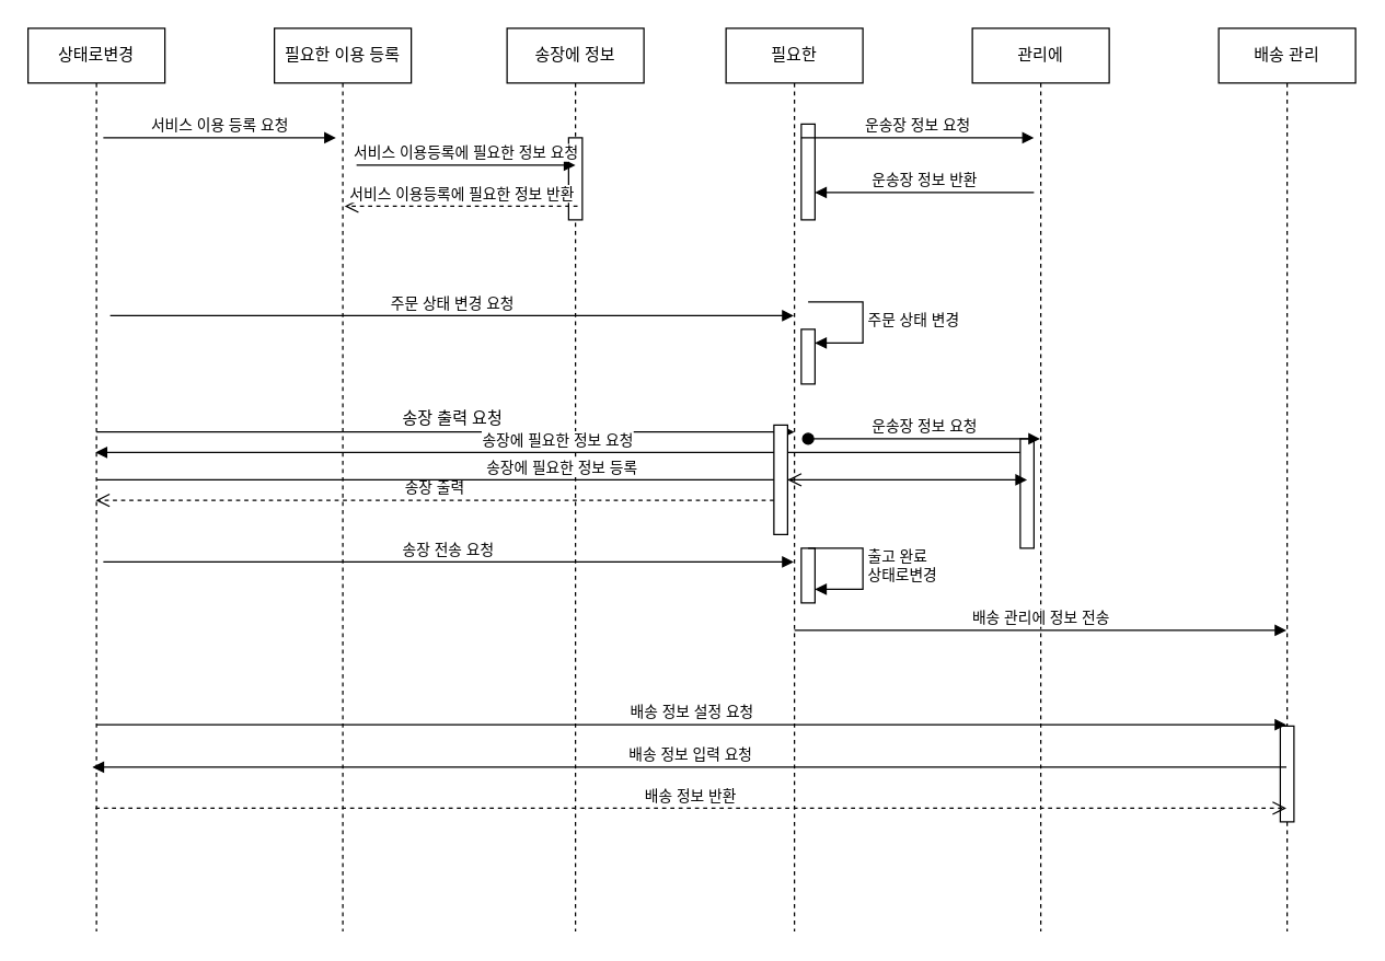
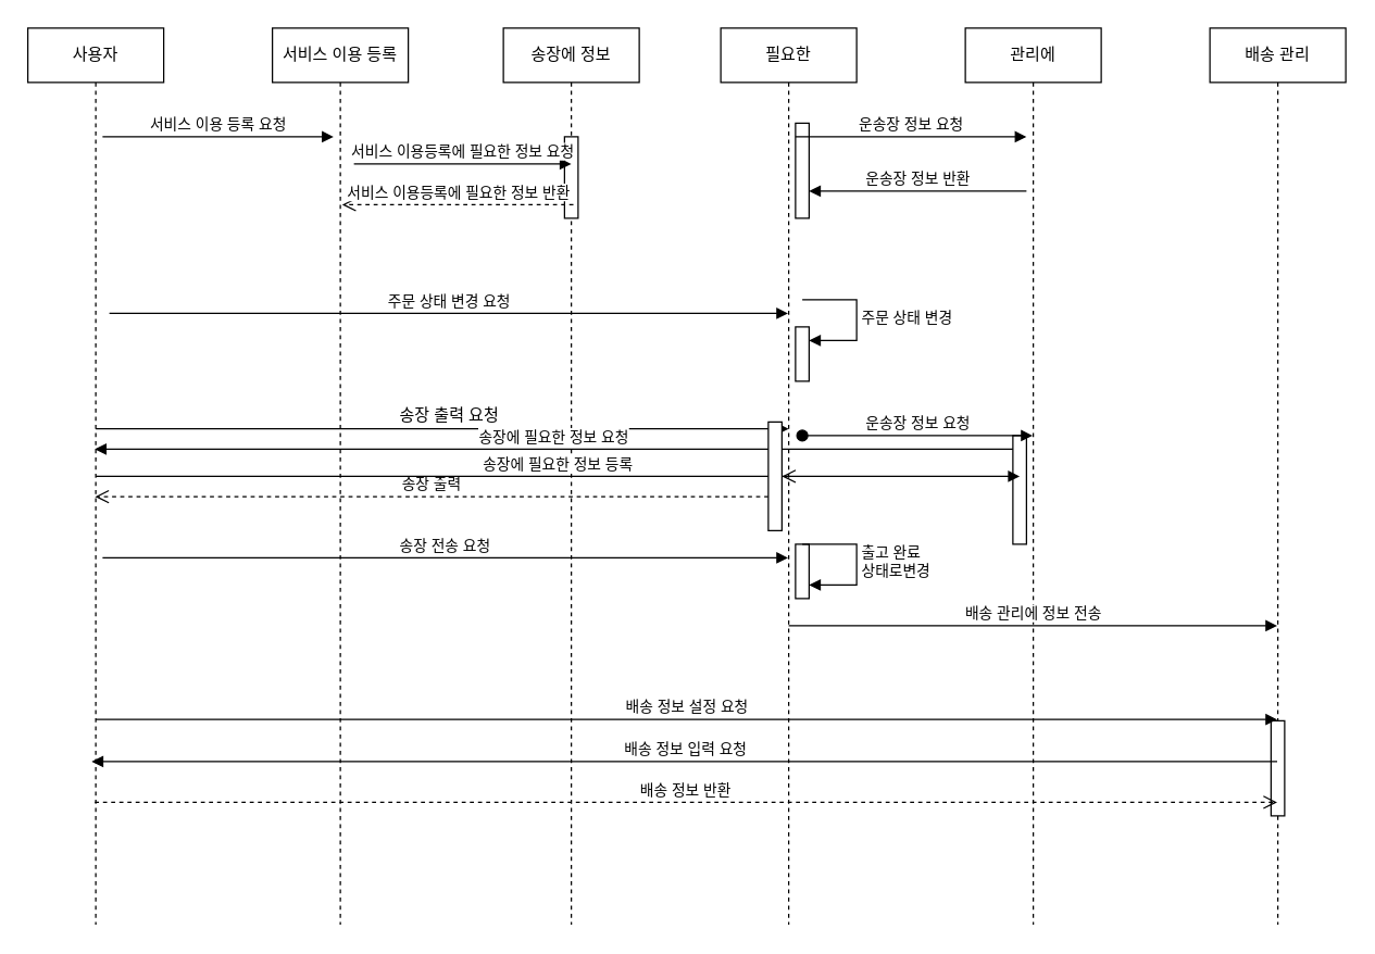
  <mxCell id="0" />
  <mxCell id="1" parent="0" />
- <mxCell id="2" value="상태로변경" style="shape=umlLifeline;perimeter=lifelinePerimeter;whiteSpace=wrap;html=1;container=0;dropTarget=0;collapsible=0;recursiveResize=0;outlineConnect=0;portConstraint=eastwest;newEdgeStyle={&quot;edgeStyle&quot;:&quot;elbowEdgeStyle&quot;,&quot;elbow&quot;:&quot;vertical&quot;,&quot;curved&quot;:0,&quot;rounded&quot;:0};" parent="1" vertex="1"><mxGeometry x="20" y="20" width="100" height="660" as="geometry" /></mxCell>
- <mxCell id="3" value="필요한 이용 등록" style="shape=umlLifeline;perimeter=lifelinePerimeter;whiteSpace=wrap;html=1;container=0;dropTarget=0;collapsible=0;recursiveResize=0;outlineConnect=0;portConstraint=eastwest;newEdgeStyle={&quot;edgeStyle&quot;:&quot;elbowEdgeStyle&quot;,&quot;elbow&quot;:&quot;vertical&quot;,&quot;curved&quot;:0,&quot;rounded&quot;:0};" parent="1" vertex="1"><mxGeometry x="200" y="20" width="100" height="660" as="geometry" /></mxCell>
+ <mxCell id="2" value="사용자" style="shape=umlLifeline;perimeter=lifelinePerimeter;whiteSpace=wrap;html=1;container=0;dropTarget=0;collapsible=0;recursiveResize=0;outlineConnect=0;portConstraint=eastwest;newEdgeStyle={&quot;edgeStyle&quot;:&quot;elbowEdgeStyle&quot;,&quot;elbow&quot;:&quot;vertical&quot;,&quot;curved&quot;:0,&quot;rounded&quot;:0};" parent="1" vertex="1"><mxGeometry x="20" y="20" width="100" height="660" as="geometry" /></mxCell>
+ <mxCell id="3" value="서비스 이용 등록" style="shape=umlLifeline;perimeter=lifelinePerimeter;whiteSpace=wrap;html=1;container=0;dropTarget=0;collapsible=0;recursiveResize=0;outlineConnect=0;portConstraint=eastwest;newEdgeStyle={&quot;edgeStyle&quot;:&quot;elbowEdgeStyle&quot;,&quot;elbow&quot;:&quot;vertical&quot;,&quot;curved&quot;:0,&quot;rounded&quot;:0};" parent="1" vertex="1"><mxGeometry x="200" y="20" width="100" height="660" as="geometry" /></mxCell>
  <mxCell id="4" value="서비스 이용 등록 요청" style="html=1;verticalAlign=bottom;endArrow=block;edgeStyle=elbowEdgeStyle;elbow=vertical;curved=0;rounded=0;" parent="1" edge="1"><mxGeometry relative="1" as="geometry"><mxPoint x="75" y="100" as="sourcePoint" /><Array as="points"><mxPoint x="160" y="100" /></Array><mxPoint x="245" y="100" as="targetPoint" /></mxGeometry></mxCell>
  <mxCell id="5" value="필요한" style="shape=umlLifeline;perimeter=lifelinePerimeter;whiteSpace=wrap;html=1;container=0;dropTarget=0;collapsible=0;recursiveResize=0;outlineConnect=0;portConstraint=eastwest;newEdgeStyle={&quot;edgeStyle&quot;:&quot;elbowEdgeStyle&quot;,&quot;elbow&quot;:&quot;vertical&quot;,&quot;curved&quot;:0,&quot;rounded&quot;:0};" vertex="1" parent="1"><mxGeometry x="530" y="20" width="100" height="660" as="geometry" /></mxCell>
  <mxCell id="6" value="" style="html=1;points=[];perimeter=orthogonalPerimeter;outlineConnect=0;targetShapes=umlLifeline;portConstraint=eastwest;newEdgeStyle={&quot;edgeStyle&quot;:&quot;elbowEdgeStyle&quot;,&quot;elbow&quot;:&quot;vertical&quot;,&quot;curved&quot;:0,&quot;rounded&quot;:0};" vertex="1" parent="5"><mxGeometry x="55" y="70" width="10" height="70" as="geometry" /></mxCell>
  <mxCell id="7" value="" style="html=1;points=[[0,0,0,0,5],[0,1,0,0,-5],[1,0,0,0,5],[1,1,0,0,-5]];perimeter=orthogonalPerimeter;outlineConnect=0;targetShapes=umlLifeline;portConstraint=eastwest;newEdgeStyle={&quot;curved&quot;:0,&quot;rounded&quot;:0};" vertex="1" parent="5"><mxGeometry x="55" y="220" width="10" height="40" as="geometry" /></mxCell>
  <mxCell id="8" value="주문 상태 변경" style="html=1;align=left;spacingLeft=2;endArrow=block;rounded=0;edgeStyle=orthogonalEdgeStyle;curved=0;rounded=0;" edge="1" target="7" parent="5"><mxGeometry relative="1" as="geometry"><mxPoint x="60" y="200" as="sourcePoint" /><Array as="points"><mxPoint x="100" y="200" /><mxPoint x="100" y="230" /></Array></mxGeometry></mxCell>
  <mxCell id="9" value="" style="html=1;points=[[0,0,0,0,5],[0,1,0,0,-5],[1,0,0,0,5],[1,1,0,0,-5]];perimeter=orthogonalPerimeter;outlineConnect=0;targetShapes=umlLifeline;portConstraint=eastwest;newEdgeStyle={&quot;curved&quot;:0,&quot;rounded&quot;:0};" vertex="1" parent="5"><mxGeometry x="55" y="380" width="10" height="40" as="geometry" /></mxCell>
  <mxCell id="10" value="관리에" style="shape=umlLifeline;perimeter=lifelinePerimeter;whiteSpace=wrap;html=1;container=0;dropTarget=0;collapsible=0;recursiveResize=0;outlineConnect=0;portConstraint=eastwest;newEdgeStyle={&quot;edgeStyle&quot;:&quot;elbowEdgeStyle&quot;,&quot;elbow&quot;:&quot;vertical&quot;,&quot;curved&quot;:0,&quot;rounded&quot;:0};" vertex="1" parent="1"><mxGeometry x="710" y="20" width="100" height="660" as="geometry" /></mxCell>
  <mxCell id="11" value="" style="html=1;points=[[0,0,0,0,5],[0,1,0,0,-5],[1,0,0,0,5],[1,1,0,0,-5]];perimeter=orthogonalPerimeter;outlineConnect=0;targetShapes=umlLifeline;portConstraint=eastwest;newEdgeStyle={&quot;curved&quot;:0,&quot;rounded&quot;:0};" vertex="1" parent="10"><mxGeometry x="35" y="300" width="10" height="80" as="geometry" /></mxCell>
  <mxCell id="12" value="운송장 정보 요청" style="html=1;verticalAlign=bottom;endArrow=block;edgeStyle=elbowEdgeStyle;elbow=horizontal;curved=0;rounded=0;" edge="1" parent="1"><mxGeometry relative="1" as="geometry"><mxPoint x="585" y="100" as="sourcePoint" /><Array as="points"><mxPoint x="670" y="100" /></Array><mxPoint x="755" y="100" as="targetPoint" /></mxGeometry></mxCell>
  <mxCell id="13" value="운송장 정보 반환" style="html=1;verticalAlign=bottom;endArrow=block;edgeStyle=elbowEdgeStyle;elbow=vertical;curved=0;rounded=0;" edge="1" parent="1" target="6"><mxGeometry relative="1" as="geometry"><mxPoint x="755" y="140" as="sourcePoint" /><Array as="points"><mxPoint x="680" y="140" /></Array></mxGeometry></mxCell>
  <mxCell id="14" value="배송 관리" style="shape=umlLifeline;perimeter=lifelinePerimeter;whiteSpace=wrap;html=1;container=0;dropTarget=0;collapsible=0;recursiveResize=0;outlineConnect=0;portConstraint=eastwest;newEdgeStyle={&quot;edgeStyle&quot;:&quot;elbowEdgeStyle&quot;,&quot;elbow&quot;:&quot;vertical&quot;,&quot;curved&quot;:0,&quot;rounded&quot;:0};" vertex="1" parent="1"><mxGeometry x="890" y="20" width="100" height="660" as="geometry" /></mxCell>
  <mxCell id="15" value="" style="html=1;points=[];perimeter=orthogonalPerimeter;outlineConnect=0;targetShapes=umlLifeline;portConstraint=eastwest;newEdgeStyle={&quot;edgeStyle&quot;:&quot;elbowEdgeStyle&quot;,&quot;elbow&quot;:&quot;vertical&quot;,&quot;curved&quot;:0,&quot;rounded&quot;:0};" vertex="1" parent="14"><mxGeometry x="45" y="510" width="10" height="70" as="geometry" /></mxCell>
  <mxCell id="16" value="송장에 정보" style="shape=umlLifeline;perimeter=lifelinePerimeter;whiteSpace=wrap;html=1;container=0;dropTarget=0;collapsible=0;recursiveResize=0;outlineConnect=0;portConstraint=eastwest;newEdgeStyle={&quot;edgeStyle&quot;:&quot;elbowEdgeStyle&quot;,&quot;elbow&quot;:&quot;vertical&quot;,&quot;curved&quot;:0,&quot;rounded&quot;:0};" vertex="1" parent="1"><mxGeometry x="370" y="20" width="100" height="660" as="geometry" /></mxCell>
  <mxCell id="17" value="" style="html=1;points=[];perimeter=orthogonalPerimeter;outlineConnect=0;targetShapes=umlLifeline;portConstraint=eastwest;newEdgeStyle={&quot;edgeStyle&quot;:&quot;elbowEdgeStyle&quot;,&quot;elbow&quot;:&quot;vertical&quot;,&quot;curved&quot;:0,&quot;rounded&quot;:0};" vertex="1" parent="16"><mxGeometry x="45" y="80" width="10" height="60" as="geometry" /></mxCell>
  <mxCell id="18" value="서비스 이용등록에 필요한 정보 요청" style="html=1;verticalAlign=bottom;endArrow=block;curved=0;rounded=0;" edge="1" parent="1"><mxGeometry relative="1" as="geometry"><mxPoint x="260" y="120" as="sourcePoint" /><mxPoint x="420" y="120" as="targetPoint" /><mxPoint as="offset" /></mxGeometry></mxCell>
  <mxCell id="19" value="서비스 이용등록에 필요한 정보 반환" style="html=1;verticalAlign=bottom;endArrow=open;dashed=1;endSize=8;curved=0;rounded=0;" edge="1" parent="1"><mxGeometry relative="1" as="geometry"><mxPoint x="251.324" y="150" as="targetPoint" /><mxPoint x="421.5" y="150" as="sourcePoint" /></mxGeometry></mxCell>
  <mxCell id="20" value="주문 상태 변경 요청" style="html=1;verticalAlign=bottom;endArrow=block;edgeStyle=elbowEdgeStyle;elbow=vertical;curved=0;rounded=0;" edge="1" parent="1" target="5"><mxGeometry relative="1" as="geometry"><mxPoint x="80" y="230" as="sourcePoint" /><Array as="points"><mxPoint x="165" y="230" /></Array><mxPoint x="250" y="230" as="targetPoint" /></mxGeometry></mxCell>
  <mxCell id="21" value="" style="html=1;verticalAlign=bottom;endArrow=block;curved=0;rounded=0;" edge="1" parent="1"><mxGeometry relative="1" as="geometry"><mxPoint x="70" y="315" as="sourcePoint" /><mxPoint x="580" y="315" as="targetPoint" /></mxGeometry></mxCell>
  <mxCell id="22" value="송장 출력" style="html=1;verticalAlign=bottom;endArrow=open;dashed=1;endSize=8;curved=0;rounded=0;" edge="1" parent="1" target="2"><mxGeometry relative="1" as="geometry"><mxPoint x="70" y="390" as="targetPoint" /><mxPoint x="565" y="365" as="sourcePoint" /><Array as="points"><mxPoint x="540" y="365" /></Array></mxGeometry></mxCell>
  <mxCell id="23" value="송장 출력 요청" style="text;html=1;align=center;verticalAlign=middle;resizable=0;points=[];autosize=1;strokeColor=none;fillColor=none;" vertex="1" parent="1"><mxGeometry x="280" y="290" width="100" height="30" as="geometry" /></mxCell>
  <mxCell id="24" value="송장에 필요한 정보 요청" style="html=1;verticalAlign=bottom;endArrow=block;curved=0;rounded=0;" edge="1" parent="1" source="11"><mxGeometry width="80" relative="1" as="geometry"><mxPoint x="550" y="230" as="sourcePoint" /><mxPoint x="69.324" y="330" as="targetPoint" /><Array as="points"><mxPoint x="370" y="330" /></Array></mxGeometry></mxCell>
  <mxCell id="25" value="송장에 필요한 정보 등록" style="html=1;verticalAlign=bottom;endArrow=block;curved=0;rounded=0;" edge="1" parent="1"><mxGeometry width="80" relative="1" as="geometry"><mxPoint x="70" y="350" as="sourcePoint" /><mxPoint x="750" y="350" as="targetPoint" /></mxGeometry></mxCell>
  <mxCell id="26" value="운송장 정보 요청" style="html=1;verticalAlign=bottom;startArrow=oval;startFill=1;endArrow=block;startSize=8;curved=0;rounded=0;" edge="1" parent="1"><mxGeometry width="60" relative="1" as="geometry"><mxPoint x="590" y="320" as="sourcePoint" /><mxPoint x="759.5" y="320" as="targetPoint" /></mxGeometry></mxCell>
  <mxCell id="27" value="" style="html=1;verticalAlign=bottom;endArrow=open;dashed=1;endSize=8;curved=0;rounded=0;" edge="1" parent="1" source="5" target="28"><mxGeometry relative="1" as="geometry"><mxPoint x="70" y="385" as="targetPoint" /><mxPoint x="580" y="385" as="sourcePoint" /></mxGeometry></mxCell>
  <mxCell id="28" value="" style="html=1;points=[[0,0,0,0,5],[0,1,0,0,-5],[1,0,0,0,5],[1,1,0,0,-5]];perimeter=orthogonalPerimeter;outlineConnect=0;targetShapes=umlLifeline;portConstraint=eastwest;newEdgeStyle={&quot;curved&quot;:0,&quot;rounded&quot;:0};" vertex="1" parent="1"><mxGeometry x="565" y="310" width="10" height="80" as="geometry" /></mxCell>
  <mxCell id="29" value="송장 전송 요청" style="html=1;verticalAlign=bottom;endArrow=block;edgeStyle=elbowEdgeStyle;elbow=vertical;curved=0;rounded=0;" edge="1" parent="1" target="5"><mxGeometry relative="1" as="geometry"><mxPoint x="75" y="410" as="sourcePoint" /><Array as="points"><mxPoint x="160" y="410" /></Array><mxPoint x="575" y="410" as="targetPoint" /></mxGeometry></mxCell>
  <mxCell id="30" value="출고 완료 &lt;br&gt;상태로변경&amp;nbsp;" style="html=1;align=left;spacingLeft=2;endArrow=block;rounded=0;edgeStyle=orthogonalEdgeStyle;curved=0;rounded=0;" edge="1" parent="1"><mxGeometry relative="1" as="geometry"><mxPoint x="590" y="400" as="sourcePoint" /><Array as="points"><mxPoint x="630" y="400" /><mxPoint x="630" y="430" /></Array><mxPoint x="595" y="430" as="targetPoint" /></mxGeometry></mxCell>
  <mxCell id="31" value="배송 관리에 정보 전송" style="html=1;verticalAlign=bottom;endArrow=block;curved=0;rounded=0;" edge="1" parent="1" target="14"><mxGeometry width="80" relative="1" as="geometry"><mxPoint x="580" y="460" as="sourcePoint" /><mxPoint x="660" y="460" as="targetPoint" /></mxGeometry></mxCell>
  <mxCell id="32" value="배송 정보 설정 요청" style="html=1;verticalAlign=bottom;endArrow=block;curved=0;rounded=0;" edge="1" parent="1" target="14"><mxGeometry width="80" relative="1" as="geometry"><mxPoint x="70" y="529" as="sourcePoint" /><mxPoint x="150" y="529" as="targetPoint" /></mxGeometry></mxCell>
  <mxCell id="33" value="배송 정보 입력 요청" style="html=1;verticalAlign=bottom;endArrow=block;curved=0;rounded=0;" edge="1" parent="1" source="14"><mxGeometry width="80" relative="1" as="geometry"><mxPoint x="742.68" y="560" as="sourcePoint" /><mxPoint x="67.004" y="560" as="targetPoint" /><Array as="points"><mxPoint x="367.68" y="560" /></Array></mxGeometry></mxCell>
  <mxCell id="34" value="배송 정보 반환" style="html=1;verticalAlign=bottom;endArrow=open;dashed=1;endSize=8;curved=0;rounded=0;" edge="1" parent="1"><mxGeometry relative="1" as="geometry"><mxPoint x="69.324" y="590" as="sourcePoint" /><mxPoint x="939.5" y="590" as="targetPoint" /></mxGeometry></mxCell>
